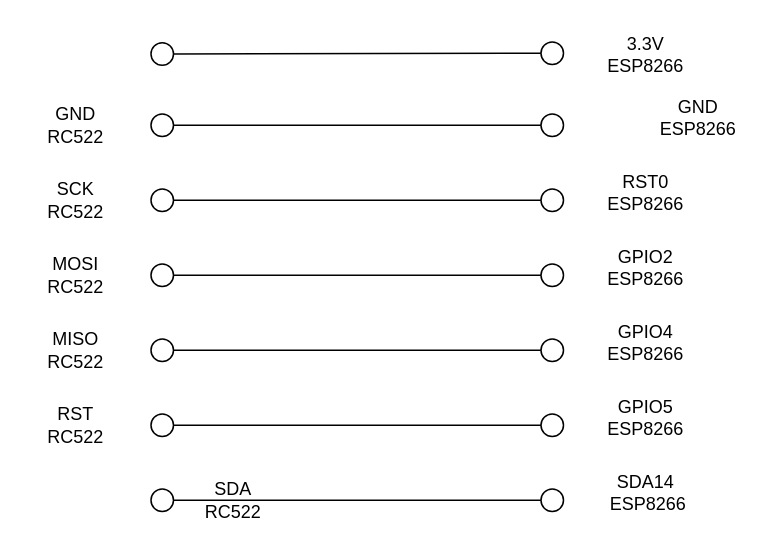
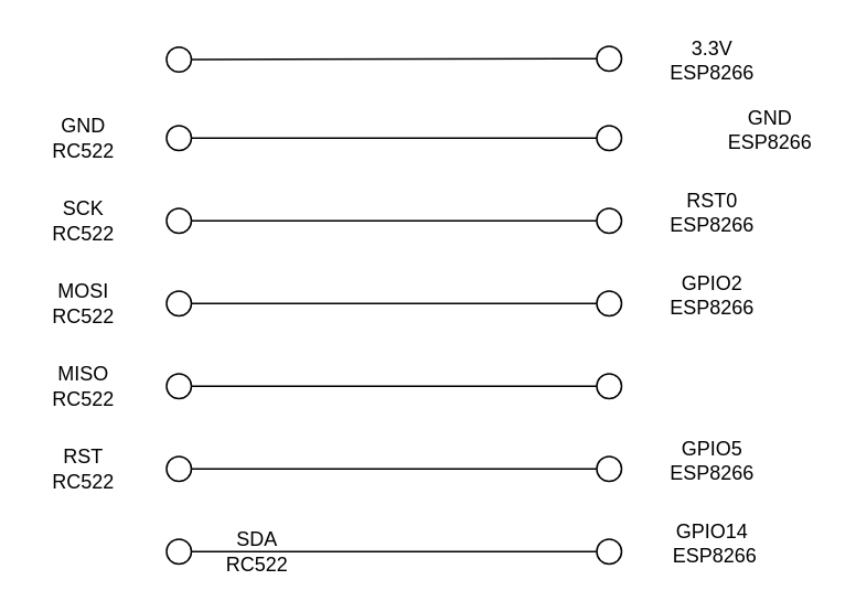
  <mxCell id="0" />
  <mxCell id="1" parent="0" />
  <mxCell id="2" value="" style="verticalLabelPosition=bottom;shadow=0;dashed=0;align=center;html=1;verticalAlign=top;strokeWidth=1;shape=ellipse;perimeter=ellipsePerimeter;" vertex="1" parent="1"><mxGeometry x="360" y="27.5" width="15" height="15" as="geometry" /></mxCell>
  <mxCell id="3" value="" style="verticalLabelPosition=bottom;shadow=0;dashed=0;align=center;html=1;verticalAlign=top;strokeWidth=1;shape=ellipse;perimeter=ellipsePerimeter;" vertex="1" parent="1"><mxGeometry x="360" y="75.5" width="15" height="15" as="geometry" /></mxCell>
  <mxCell id="4" value="" style="verticalLabelPosition=bottom;shadow=0;dashed=0;align=center;html=1;verticalAlign=top;strokeWidth=1;shape=ellipse;perimeter=ellipsePerimeter;" vertex="1" parent="1"><mxGeometry x="360" y="175.5" width="15" height="15" as="geometry" /></mxCell>
  <mxCell id="5" value="3.3V ESP8266" style="text;html=1;strokeColor=none;fillColor=none;align=center;verticalAlign=middle;whiteSpace=wrap;rounded=0;" vertex="1" parent="1"><mxGeometry x="400" y="20.5" width="60" height="30" as="geometry" /></mxCell>
  <mxCell id="6" value="GND ESP8266" style="text;html=1;strokeColor=none;fillColor=none;align=center;verticalAlign=middle;whiteSpace=wrap;rounded=0;" vertex="1" parent="1"><mxGeometry x="435" y="63" width="60" height="30" as="geometry" /></mxCell>
  <mxCell id="7" value="GPIO2&lt;br&gt;ESP8266" style="text;html=1;strokeColor=none;fillColor=none;align=center;verticalAlign=middle;whiteSpace=wrap;rounded=0;" vertex="1" parent="1"><mxGeometry x="380" y="168" width="100" height="20" as="geometry" /></mxCell>
  <mxCell id="8" value="" style="verticalLabelPosition=bottom;shadow=0;dashed=0;align=center;html=1;verticalAlign=top;strokeWidth=1;shape=ellipse;perimeter=ellipsePerimeter;" vertex="1" parent="1"><mxGeometry x="100" y="28" width="15" height="15" as="geometry" /></mxCell>
  <mxCell id="9" value="" style="verticalLabelPosition=bottom;shadow=0;dashed=0;align=center;html=1;verticalAlign=top;strokeWidth=1;shape=ellipse;perimeter=ellipsePerimeter;" vertex="1" parent="1"><mxGeometry x="100" y="75.5" width="15" height="15" as="geometry" /></mxCell>
  <mxCell id="10" value="" style="verticalLabelPosition=bottom;shadow=0;dashed=0;align=center;html=1;verticalAlign=top;strokeWidth=1;shape=ellipse;perimeter=ellipsePerimeter;" vertex="1" parent="1"><mxGeometry x="100" y="125.5" width="15" height="15" as="geometry" /></mxCell>
  <mxCell id="11" value="GND RC522" style="text;html=1;strokeColor=none;fillColor=none;align=center;verticalAlign=middle;whiteSpace=wrap;rounded=0;" vertex="1" parent="1"><mxGeometry x="20" y="68" width="60" height="30" as="geometry" /></mxCell>
  <mxCell id="12" value="SCK RC522" style="text;html=1;strokeColor=none;fillColor=none;align=center;verticalAlign=middle;whiteSpace=wrap;rounded=0;" vertex="1" parent="1"><mxGeometry x="20" y="118" width="60" height="30" as="geometry" /></mxCell>
  <mxCell id="13" value="" style="verticalLabelPosition=bottom;shadow=0;dashed=0;align=center;html=1;verticalAlign=top;strokeWidth=1;shape=ellipse;perimeter=ellipsePerimeter;" vertex="1" parent="1"><mxGeometry x="100" y="175.5" width="15" height="15" as="geometry" /></mxCell>
  <mxCell id="14" value="MOSI RC522" style="text;html=1;strokeColor=none;fillColor=none;align=center;verticalAlign=middle;whiteSpace=wrap;rounded=0;" vertex="1" parent="1"><mxGeometry x="20" y="168" width="60" height="30" as="geometry" /></mxCell>
  <mxCell id="15" value="" style="verticalLabelPosition=bottom;shadow=0;dashed=0;align=center;html=1;verticalAlign=top;strokeWidth=1;shape=ellipse;perimeter=ellipsePerimeter;" vertex="1" parent="1"><mxGeometry x="100" y="225.5" width="15" height="15" as="geometry" /></mxCell>
  <mxCell id="16" value="MISO RC522" style="text;html=1;strokeColor=none;fillColor=none;align=center;verticalAlign=middle;whiteSpace=wrap;rounded=0;" vertex="1" parent="1"><mxGeometry x="20" y="218" width="60" height="30" as="geometry" /></mxCell>
  <mxCell id="17" value="" style="verticalLabelPosition=bottom;shadow=0;dashed=0;align=center;html=1;verticalAlign=top;strokeWidth=1;shape=ellipse;perimeter=ellipsePerimeter;" vertex="1" parent="1"><mxGeometry x="100" y="275.5" width="15" height="15" as="geometry" /></mxCell>
  <mxCell id="18" value="RST RC522" style="text;html=1;strokeColor=none;fillColor=none;align=center;verticalAlign=middle;whiteSpace=wrap;rounded=0;" vertex="1" parent="1"><mxGeometry x="20" y="268" width="60" height="30" as="geometry" /></mxCell>
  <mxCell id="19" value="" style="verticalLabelPosition=bottom;shadow=0;dashed=0;align=center;html=1;verticalAlign=top;strokeWidth=1;shape=ellipse;perimeter=ellipsePerimeter;" vertex="1" parent="1"><mxGeometry x="100" y="325.5" width="15" height="15" as="geometry" /></mxCell>
  <mxCell id="20" value="SDA RC522" style="text;html=1;strokeColor=none;fillColor=none;align=center;verticalAlign=middle;whiteSpace=wrap;rounded=0;" vertex="1" parent="1"><mxGeometry x="125" y="318" width="60" height="30" as="geometry" /></mxCell>
  <mxCell id="21" value="" style="verticalLabelPosition=bottom;shadow=0;dashed=0;align=center;html=1;verticalAlign=top;strokeWidth=1;shape=ellipse;perimeter=ellipsePerimeter;" vertex="1" parent="1"><mxGeometry x="360" y="225.5" width="15" height="15" as="geometry" /></mxCell>
- <mxCell id="22" value="GPIO4&lt;br&gt;ESP8266" style="text;html=1;strokeColor=none;fillColor=none;align=center;verticalAlign=middle;whiteSpace=wrap;rounded=0;" vertex="1" parent="1"><mxGeometry x="380" y="218" width="100" height="20" as="geometry" /></mxCell>
  <mxCell id="23" value="" style="verticalLabelPosition=bottom;shadow=0;dashed=0;align=center;html=1;verticalAlign=top;strokeWidth=1;shape=ellipse;perimeter=ellipsePerimeter;" vertex="1" parent="1"><mxGeometry x="360" y="125.5" width="15" height="15" as="geometry" /></mxCell>
  <mxCell id="24" value="RST0&lt;br&gt;ESP8266" style="text;html=1;strokeColor=none;fillColor=none;align=center;verticalAlign=middle;whiteSpace=wrap;rounded=0;" vertex="1" parent="1"><mxGeometry x="380" y="118" width="100" height="20" as="geometry" /></mxCell>
  <mxCell id="25" value="" style="verticalLabelPosition=bottom;shadow=0;dashed=0;align=center;html=1;verticalAlign=top;strokeWidth=1;shape=ellipse;perimeter=ellipsePerimeter;" vertex="1" parent="1"><mxGeometry x="360" y="325.5" width="15" height="15" as="geometry" /></mxCell>
- <mxCell id="26" value="SDA14&lt;br&gt;&amp;nbsp;ESP8266" style="text;html=1;strokeColor=none;fillColor=none;align=center;verticalAlign=middle;whiteSpace=wrap;rounded=0;" vertex="1" parent="1"><mxGeometry x="380" y="318" width="100" height="20" as="geometry" /></mxCell>
+ <mxCell id="26" value="GPIO14&lt;br&gt;&amp;nbsp;ESP8266" style="text;html=1;strokeColor=none;fillColor=none;align=center;verticalAlign=middle;whiteSpace=wrap;rounded=0;" vertex="1" parent="1"><mxGeometry x="380" y="318" width="100" height="20" as="geometry" /></mxCell>
  <mxCell id="27" value="" style="endArrow=none;html=1;rounded=0;entryX=1;entryY=0.5;entryDx=0;entryDy=0;exitX=0;exitY=0.5;exitDx=0;exitDy=0;" edge="1" parent="1" source="2" target="8"><mxGeometry width="50" height="50" relative="1" as="geometry"><mxPoint x="290" y="448" as="sourcePoint" /><mxPoint x="340" y="398" as="targetPoint" /></mxGeometry></mxCell>
  <mxCell id="28" value="" style="endArrow=none;html=1;rounded=0;entryX=1;entryY=0.5;entryDx=0;entryDy=0;exitX=0;exitY=0.5;exitDx=0;exitDy=0;" edge="1" parent="1" source="3" target="9"><mxGeometry width="50" height="50" relative="1" as="geometry"><mxPoint x="350" y="68" as="sourcePoint" /><mxPoint x="130" y="68" as="targetPoint" /></mxGeometry></mxCell>
  <mxCell id="29" value="" style="endArrow=none;html=1;rounded=0;entryX=1;entryY=0.5;entryDx=0;entryDy=0;exitX=0;exitY=0.5;exitDx=0;exitDy=0;" edge="1" parent="1" source="23" target="10"><mxGeometry width="50" height="50" relative="1" as="geometry"><mxPoint x="375" y="158" as="sourcePoint" /><mxPoint x="130" y="158.5" as="targetPoint" /></mxGeometry></mxCell>
  <mxCell id="30" value="" style="endArrow=none;html=1;rounded=0;entryX=1;entryY=0.5;entryDx=0;entryDy=0;exitX=0;exitY=0.5;exitDx=0;exitDy=0;" edge="1" parent="1" source="4" target="13"><mxGeometry width="50" height="50" relative="1" as="geometry"><mxPoint x="390" y="65" as="sourcePoint" /><mxPoint x="145" y="65.5" as="targetPoint" /></mxGeometry></mxCell>
  <mxCell id="31" value="" style="endArrow=none;html=1;rounded=0;entryX=1;entryY=0.5;entryDx=0;entryDy=0;exitX=0;exitY=0.5;exitDx=0;exitDy=0;" edge="1" parent="1" source="21" target="15"><mxGeometry width="50" height="50" relative="1" as="geometry"><mxPoint x="400" y="75" as="sourcePoint" /><mxPoint x="155" y="75.5" as="targetPoint" /></mxGeometry></mxCell>
  <mxCell id="32" value="" style="endArrow=none;html=1;rounded=0;entryX=1;entryY=0.5;entryDx=0;entryDy=0;exitX=0;exitY=0.5;exitDx=0;exitDy=0;" edge="1" parent="1" source="25" target="19"><mxGeometry width="50" height="50" relative="1" as="geometry"><mxPoint x="410" y="85" as="sourcePoint" /><mxPoint x="165" y="85.5" as="targetPoint" /></mxGeometry></mxCell>
  <mxCell id="33" value="" style="verticalLabelPosition=bottom;shadow=0;dashed=0;align=center;html=1;verticalAlign=top;strokeWidth=1;shape=ellipse;perimeter=ellipsePerimeter;" vertex="1" parent="1"><mxGeometry x="360" y="275.5" width="15" height="15" as="geometry" /></mxCell>
  <mxCell id="34" value="GPIO5&lt;br&gt;ESP8266" style="text;html=1;strokeColor=none;fillColor=none;align=center;verticalAlign=middle;whiteSpace=wrap;rounded=0;" vertex="1" parent="1"><mxGeometry x="380" y="268" width="100" height="20" as="geometry" /></mxCell>
  <mxCell id="35" value="" style="endArrow=none;html=1;rounded=0;exitX=1;exitY=0.5;exitDx=0;exitDy=0;entryX=0;entryY=0.5;entryDx=0;entryDy=0;" edge="1" parent="1" source="17" target="33"><mxGeometry width="50" height="50" relative="1" as="geometry"><mxPoint x="420" y="488" as="sourcePoint" /><mxPoint x="470" y="438" as="targetPoint" /></mxGeometry></mxCell>
